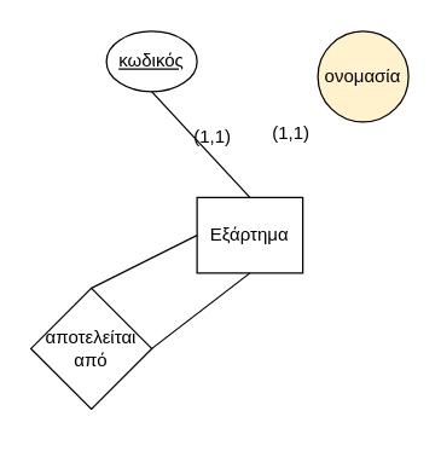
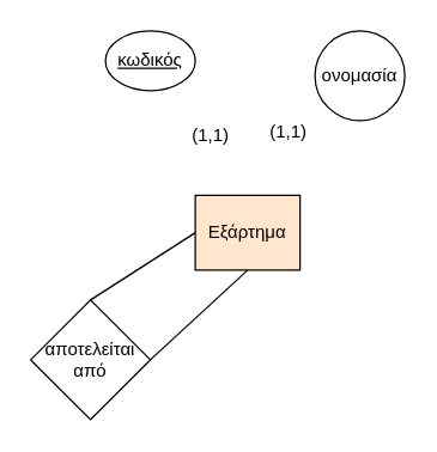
  <mxCell id="0" />
  <mxCell id="1" parent="0" />
- <mxCell id="2" value="Εξάρτημα" style="rounded=0;whiteSpace=wrap;html=1;" vertex="1" parent="1"><mxGeometry x="130" y="130" width="70" height="50" as="geometry" /></mxCell>
+ <mxCell id="2" value="Εξάρτημα" style="rounded=0;whiteSpace=wrap;html=1;fillColor=#ffe6cc;" vertex="1" parent="1"><mxGeometry x="130" y="130" width="70" height="50" as="geometry" /></mxCell>
  <mxCell id="3" value="&lt;u&gt;κωδικός&lt;/u&gt;" style="ellipse;whiteSpace=wrap;html=1;" vertex="1" parent="1"><mxGeometry x="70" y="20" width="60" height="40" as="geometry" /></mxCell>
- <mxCell id="4" value="ονομασία" style="ellipse;whiteSpace=wrap;html=1;fillColor=#fff2cc;" vertex="1" parent="1"><mxGeometry x="210" y="20" width="60" height="60" as="geometry" /></mxCell>
- <mxCell id="5" value="" style="endArrow=none;html=1;rounded=0;entryX=0.5;entryY=0;entryDx=0;entryDy=0;exitX=0.5;exitY=1;exitDx=0;exitDy=0;" edge="1" parent="1" source="3" target="2"><mxGeometry width="50" height="50" relative="1" as="geometry"><mxPoint x="80" y="330" as="sourcePoint" /><mxPoint x="130" y="280" as="targetPoint" /></mxGeometry></mxCell>
+ <mxCell id="4" value="ονομασία" style="ellipse;whiteSpace=wrap;html=1;" vertex="1" parent="1"><mxGeometry x="210" y="20" width="60" height="60" as="geometry" /></mxCell>
  <mxCell id="6" value="" style="endArrow=none;html=1;rounded=0;entryX=0;entryY=0.5;entryDx=0;entryDy=0;exitX=0.5;exitY=0;exitDx=0;exitDy=0;" edge="1" parent="1" source="7" target="2"><mxGeometry width="50" height="50" relative="1" as="geometry"><mxPoint x="0" y="230" as="sourcePoint" /><mxPoint x="50" y="180" as="targetPoint" /></mxGeometry></mxCell>
- <mxCell id="7" value="αποτελείται από" style="rhombus;whiteSpace=wrap;html=1;" vertex="1" parent="1"><mxGeometry x="20" y="190" width="80" height="80" as="geometry" /></mxCell>
+ <mxCell id="7" value="αποτελείται από" style="rhombus;whiteSpace=wrap;html=1;" vertex="1" parent="1"><mxGeometry x="20" y="200" width="80" height="80" as="geometry" /></mxCell>
  <mxCell id="8" value="" style="endArrow=none;html=1;rounded=0;exitX=1;exitY=0.5;exitDx=0;exitDy=0;entryX=0.5;entryY=1;entryDx=0;entryDy=0;" edge="1" parent="1" source="7" target="2"><mxGeometry width="50" height="50" relative="1" as="geometry"><mxPoint x="110" y="280" as="sourcePoint" /><mxPoint x="160" y="230" as="targetPoint" /></mxGeometry></mxCell>
  <mxCell id="9" value="(1,1)" style="text;html=1;align=center;verticalAlign=middle;resizable=0;points=[];autosize=1;strokeColor=none;fillColor=none;" vertex="1" parent="1"><mxGeometry x="120" y="80" width="40" height="20" as="geometry" /></mxCell>
  <mxCell id="10" value="(1,1)" style="text;html=1;strokeColor=none;fillColor=none;align=center;verticalAlign=middle;whiteSpace=wrap;rounded=0;" vertex="1" parent="1"><mxGeometry x="165" y="75" width="55" height="25" as="geometry" /></mxCell>
